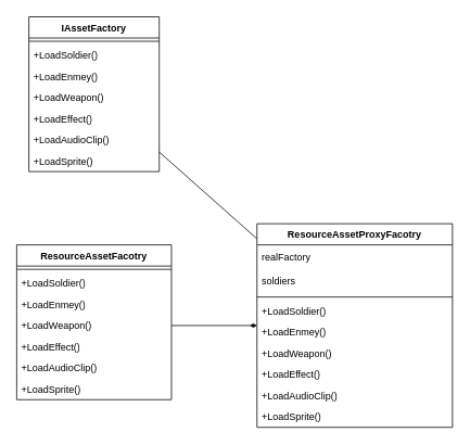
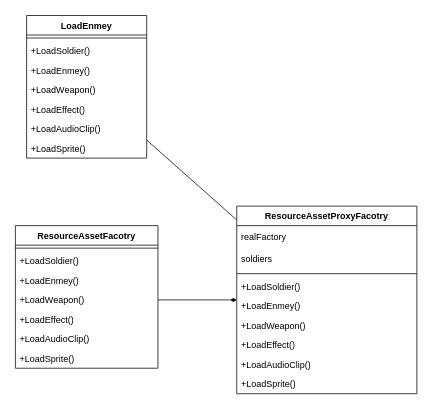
  <mxCell id="0" />
  <mxCell id="1" parent="0" />
- <mxCell id="2" value="IAssetFactory" style="swimlane;fontStyle=1;align=center;verticalAlign=top;childLayout=stackLayout;horizontal=1;startSize=26;horizontalStack=0;resizeParent=1;resizeParentMax=0;resizeLast=0;collapsible=1;marginBottom=0;whiteSpace=wrap;html=1;" vertex="1" parent="1"><mxGeometry x="35" y="20" width="160" height="190" as="geometry" /></mxCell>
+ <mxCell id="2" value="LoadEnmey" style="swimlane;fontStyle=1;align=center;verticalAlign=top;childLayout=stackLayout;horizontal=1;startSize=26;horizontalStack=0;resizeParent=1;resizeParentMax=0;resizeLast=0;collapsible=1;marginBottom=0;whiteSpace=wrap;html=1;" vertex="1" parent="1"><mxGeometry x="35" y="20" width="160" height="190" as="geometry" /></mxCell>
  <mxCell id="3" value="" style="line;strokeWidth=1;fillColor=none;align=left;verticalAlign=middle;spacingTop=-1;spacingLeft=3;spacingRight=3;rotatable=0;labelPosition=right;points=[];portConstraint=eastwest;strokeColor=inherit;" vertex="1" parent="2"><mxGeometry y="26" width="160" height="8" as="geometry" /></mxCell>
  <mxCell id="4" value="+LoadSoldier()" style="text;strokeColor=none;fillColor=none;align=left;verticalAlign=top;spacingLeft=4;spacingRight=4;overflow=hidden;rotatable=0;points=[[0,0.5],[1,0.5]];portConstraint=eastwest;whiteSpace=wrap;html=1;" vertex="1" parent="2"><mxGeometry y="34" width="160" height="26" as="geometry" /></mxCell>
  <mxCell id="5" value="+LoadEnmey()" style="text;strokeColor=none;fillColor=none;align=left;verticalAlign=top;spacingLeft=4;spacingRight=4;overflow=hidden;rotatable=0;points=[[0,0.5],[1,0.5]];portConstraint=eastwest;whiteSpace=wrap;html=1;" vertex="1" parent="2"><mxGeometry y="60" width="160" height="26" as="geometry" /></mxCell>
  <mxCell id="6" value="+LoadWeapon()" style="text;strokeColor=none;fillColor=none;align=left;verticalAlign=top;spacingLeft=4;spacingRight=4;overflow=hidden;rotatable=0;points=[[0,0.5],[1,0.5]];portConstraint=eastwest;whiteSpace=wrap;html=1;" vertex="1" parent="2"><mxGeometry y="86" width="160" height="26" as="geometry" /></mxCell>
  <mxCell id="7" value="+LoadEffect()" style="text;strokeColor=none;fillColor=none;align=left;verticalAlign=top;spacingLeft=4;spacingRight=4;overflow=hidden;rotatable=0;points=[[0,0.5],[1,0.5]];portConstraint=eastwest;whiteSpace=wrap;html=1;" vertex="1" parent="2"><mxGeometry y="112" width="160" height="26" as="geometry" /></mxCell>
  <mxCell id="8" value="+LoadAudioClip()" style="text;strokeColor=none;fillColor=none;align=left;verticalAlign=top;spacingLeft=4;spacingRight=4;overflow=hidden;rotatable=0;points=[[0,0.5],[1,0.5]];portConstraint=eastwest;whiteSpace=wrap;html=1;" vertex="1" parent="2"><mxGeometry y="138" width="160" height="26" as="geometry" /></mxCell>
  <mxCell id="9" value="+LoadSprite()" style="text;strokeColor=none;fillColor=none;align=left;verticalAlign=top;spacingLeft=4;spacingRight=4;overflow=hidden;rotatable=0;points=[[0,0.5],[1,0.5]];portConstraint=eastwest;whiteSpace=wrap;html=1;" vertex="1" parent="2"><mxGeometry y="164" width="160" height="26" as="geometry" /></mxCell>
  <mxCell id="10" value="ResourceAssetFacotry" style="swimlane;fontStyle=1;align=center;verticalAlign=top;childLayout=stackLayout;horizontal=1;startSize=26;horizontalStack=0;resizeParent=1;resizeParentMax=0;resizeLast=0;collapsible=1;marginBottom=0;whiteSpace=wrap;html=1;" vertex="1" parent="1"><mxGeometry x="20" y="300" width="190" height="190" as="geometry" /></mxCell>
  <mxCell id="11" value="" style="line;strokeWidth=1;fillColor=none;align=left;verticalAlign=middle;spacingTop=-1;spacingLeft=3;spacingRight=3;rotatable=0;labelPosition=right;points=[];portConstraint=eastwest;strokeColor=inherit;" vertex="1" parent="10"><mxGeometry y="26" width="190" height="8" as="geometry" /></mxCell>
  <mxCell id="12" value="+LoadSoldier()" style="text;strokeColor=none;fillColor=none;align=left;verticalAlign=top;spacingLeft=4;spacingRight=4;overflow=hidden;rotatable=0;points=[[0,0.5],[1,0.5]];portConstraint=eastwest;whiteSpace=wrap;html=1;" vertex="1" parent="10"><mxGeometry y="34" width="190" height="26" as="geometry" /></mxCell>
  <mxCell id="13" value="+LoadEnmey()" style="text;strokeColor=none;fillColor=none;align=left;verticalAlign=top;spacingLeft=4;spacingRight=4;overflow=hidden;rotatable=0;points=[[0,0.5],[1,0.5]];portConstraint=eastwest;whiteSpace=wrap;html=1;" vertex="1" parent="10"><mxGeometry y="60" width="190" height="26" as="geometry" /></mxCell>
  <mxCell id="14" value="+LoadWeapon()" style="text;strokeColor=none;fillColor=none;align=left;verticalAlign=top;spacingLeft=4;spacingRight=4;overflow=hidden;rotatable=0;points=[[0,0.5],[1,0.5]];portConstraint=eastwest;whiteSpace=wrap;html=1;" vertex="1" parent="10"><mxGeometry y="86" width="190" height="26" as="geometry" /></mxCell>
  <mxCell id="15" value="+LoadEffect()" style="text;strokeColor=none;fillColor=none;align=left;verticalAlign=top;spacingLeft=4;spacingRight=4;overflow=hidden;rotatable=0;points=[[0,0.5],[1,0.5]];portConstraint=eastwest;whiteSpace=wrap;html=1;" vertex="1" parent="10"><mxGeometry y="112" width="190" height="26" as="geometry" /></mxCell>
  <mxCell id="16" value="+LoadAudioClip()" style="text;strokeColor=none;fillColor=none;align=left;verticalAlign=top;spacingLeft=4;spacingRight=4;overflow=hidden;rotatable=0;points=[[0,0.5],[1,0.5]];portConstraint=eastwest;whiteSpace=wrap;html=1;" vertex="1" parent="10"><mxGeometry y="138" width="190" height="26" as="geometry" /></mxCell>
  <mxCell id="17" value="+LoadSprite()" style="text;strokeColor=none;fillColor=none;align=left;verticalAlign=top;spacingLeft=4;spacingRight=4;overflow=hidden;rotatable=0;points=[[0,0.5],[1,0.5]];portConstraint=eastwest;whiteSpace=wrap;html=1;" vertex="1" parent="10"><mxGeometry y="164" width="190" height="26" as="geometry" /></mxCell>
  <mxCell id="18" style="edgeStyle=none;rounded=0;orthogonalLoop=1;jettySize=auto;html=1;endArrow=none;endFill=0;" edge="1" parent="1" source="19" target="2"><mxGeometry relative="1" as="geometry" /></mxCell>
  <mxCell id="19" value="ResourceAssetProxyFacotry" style="swimlane;fontStyle=1;align=center;verticalAlign=top;childLayout=stackLayout;horizontal=1;startSize=26;horizontalStack=0;resizeParent=1;resizeParentMax=0;resizeLast=0;collapsible=1;marginBottom=0;whiteSpace=wrap;html=1;" vertex="1" parent="1"><mxGeometry x="315" y="274" width="240" height="250" as="geometry" /></mxCell>
  <mxCell id="20" value="realFactory" style="text;html=1;strokeColor=none;fillColor=none;align=left;verticalAlign=middle;whiteSpace=wrap;rounded=0;spacingLeft=4;spacingRight=4;" vertex="1" parent="19"><mxGeometry y="26" width="240" height="30" as="geometry" /></mxCell>
  <mxCell id="21" value="soldiers" style="text;html=1;strokeColor=none;fillColor=none;align=left;verticalAlign=middle;whiteSpace=wrap;rounded=0;spacingLeft=4;spacingRight=4;" vertex="1" parent="19"><mxGeometry y="56" width="240" height="30" as="geometry" /></mxCell>
  <mxCell id="22" value="" style="line;strokeWidth=1;fillColor=none;align=left;verticalAlign=middle;spacingTop=-1;spacingLeft=3;spacingRight=3;rotatable=0;labelPosition=right;points=[];portConstraint=eastwest;strokeColor=inherit;" vertex="1" parent="19"><mxGeometry y="86" width="240" height="8" as="geometry" /></mxCell>
  <mxCell id="23" value="+LoadSoldier()" style="text;strokeColor=none;fillColor=none;align=left;verticalAlign=top;spacingLeft=4;spacingRight=4;overflow=hidden;rotatable=0;points=[[0,0.5],[1,0.5]];portConstraint=eastwest;whiteSpace=wrap;html=1;" vertex="1" parent="19"><mxGeometry y="94" width="240" height="26" as="geometry" /></mxCell>
  <mxCell id="24" value="+LoadEnmey()" style="text;strokeColor=none;fillColor=none;align=left;verticalAlign=top;spacingLeft=4;spacingRight=4;overflow=hidden;rotatable=0;points=[[0,0.5],[1,0.5]];portConstraint=eastwest;whiteSpace=wrap;html=1;" vertex="1" parent="19"><mxGeometry y="120" width="240" height="26" as="geometry" /></mxCell>
  <mxCell id="25" value="+LoadWeapon()" style="text;strokeColor=none;fillColor=none;align=left;verticalAlign=top;spacingLeft=4;spacingRight=4;overflow=hidden;rotatable=0;points=[[0,0.5],[1,0.5]];portConstraint=eastwest;whiteSpace=wrap;html=1;" vertex="1" parent="19"><mxGeometry y="146" width="240" height="26" as="geometry" /></mxCell>
  <mxCell id="26" value="+LoadEffect()" style="text;strokeColor=none;fillColor=none;align=left;verticalAlign=top;spacingLeft=4;spacingRight=4;overflow=hidden;rotatable=0;points=[[0,0.5],[1,0.5]];portConstraint=eastwest;whiteSpace=wrap;html=1;" vertex="1" parent="19"><mxGeometry y="172" width="240" height="26" as="geometry" /></mxCell>
  <mxCell id="27" value="+LoadAudioClip()" style="text;strokeColor=none;fillColor=none;align=left;verticalAlign=top;spacingLeft=4;spacingRight=4;overflow=hidden;rotatable=0;points=[[0,0.5],[1,0.5]];portConstraint=eastwest;whiteSpace=wrap;html=1;" vertex="1" parent="19"><mxGeometry y="198" width="240" height="26" as="geometry" /></mxCell>
  <mxCell id="28" value="+LoadSprite()" style="text;strokeColor=none;fillColor=none;align=left;verticalAlign=top;spacingLeft=4;spacingRight=4;overflow=hidden;rotatable=0;points=[[0,0.5],[1,0.5]];portConstraint=eastwest;whiteSpace=wrap;html=1;" vertex="1" parent="19"><mxGeometry y="224" width="240" height="26" as="geometry" /></mxCell>
  <mxCell id="29" style="edgeStyle=none;rounded=0;orthogonalLoop=1;jettySize=auto;html=1;endArrow=diamondThin;endFill=1;" edge="1" parent="1" source="14" target="19"><mxGeometry relative="1" as="geometry" /></mxCell>
